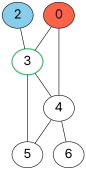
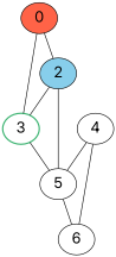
  graph {
    fontname=Inter
    node [fontname=Inter fontsize=22]
    edge [fontname=Inter]
    n1 [fillcolor=tomato label=0 style=filled]
    2 [fillcolor=skyblue style=filled]
    3 [color=mediumseagreen style=bold]
    5
    4
    6
-   n1 -- 4
+   n1 -- 2
    n1 -- 3
    2 -- 3
+   2 -- 5
    3 -- 5
-   3 -- 4
+   5 -- 6
    4 -- 5
    4 -- 6
  }
